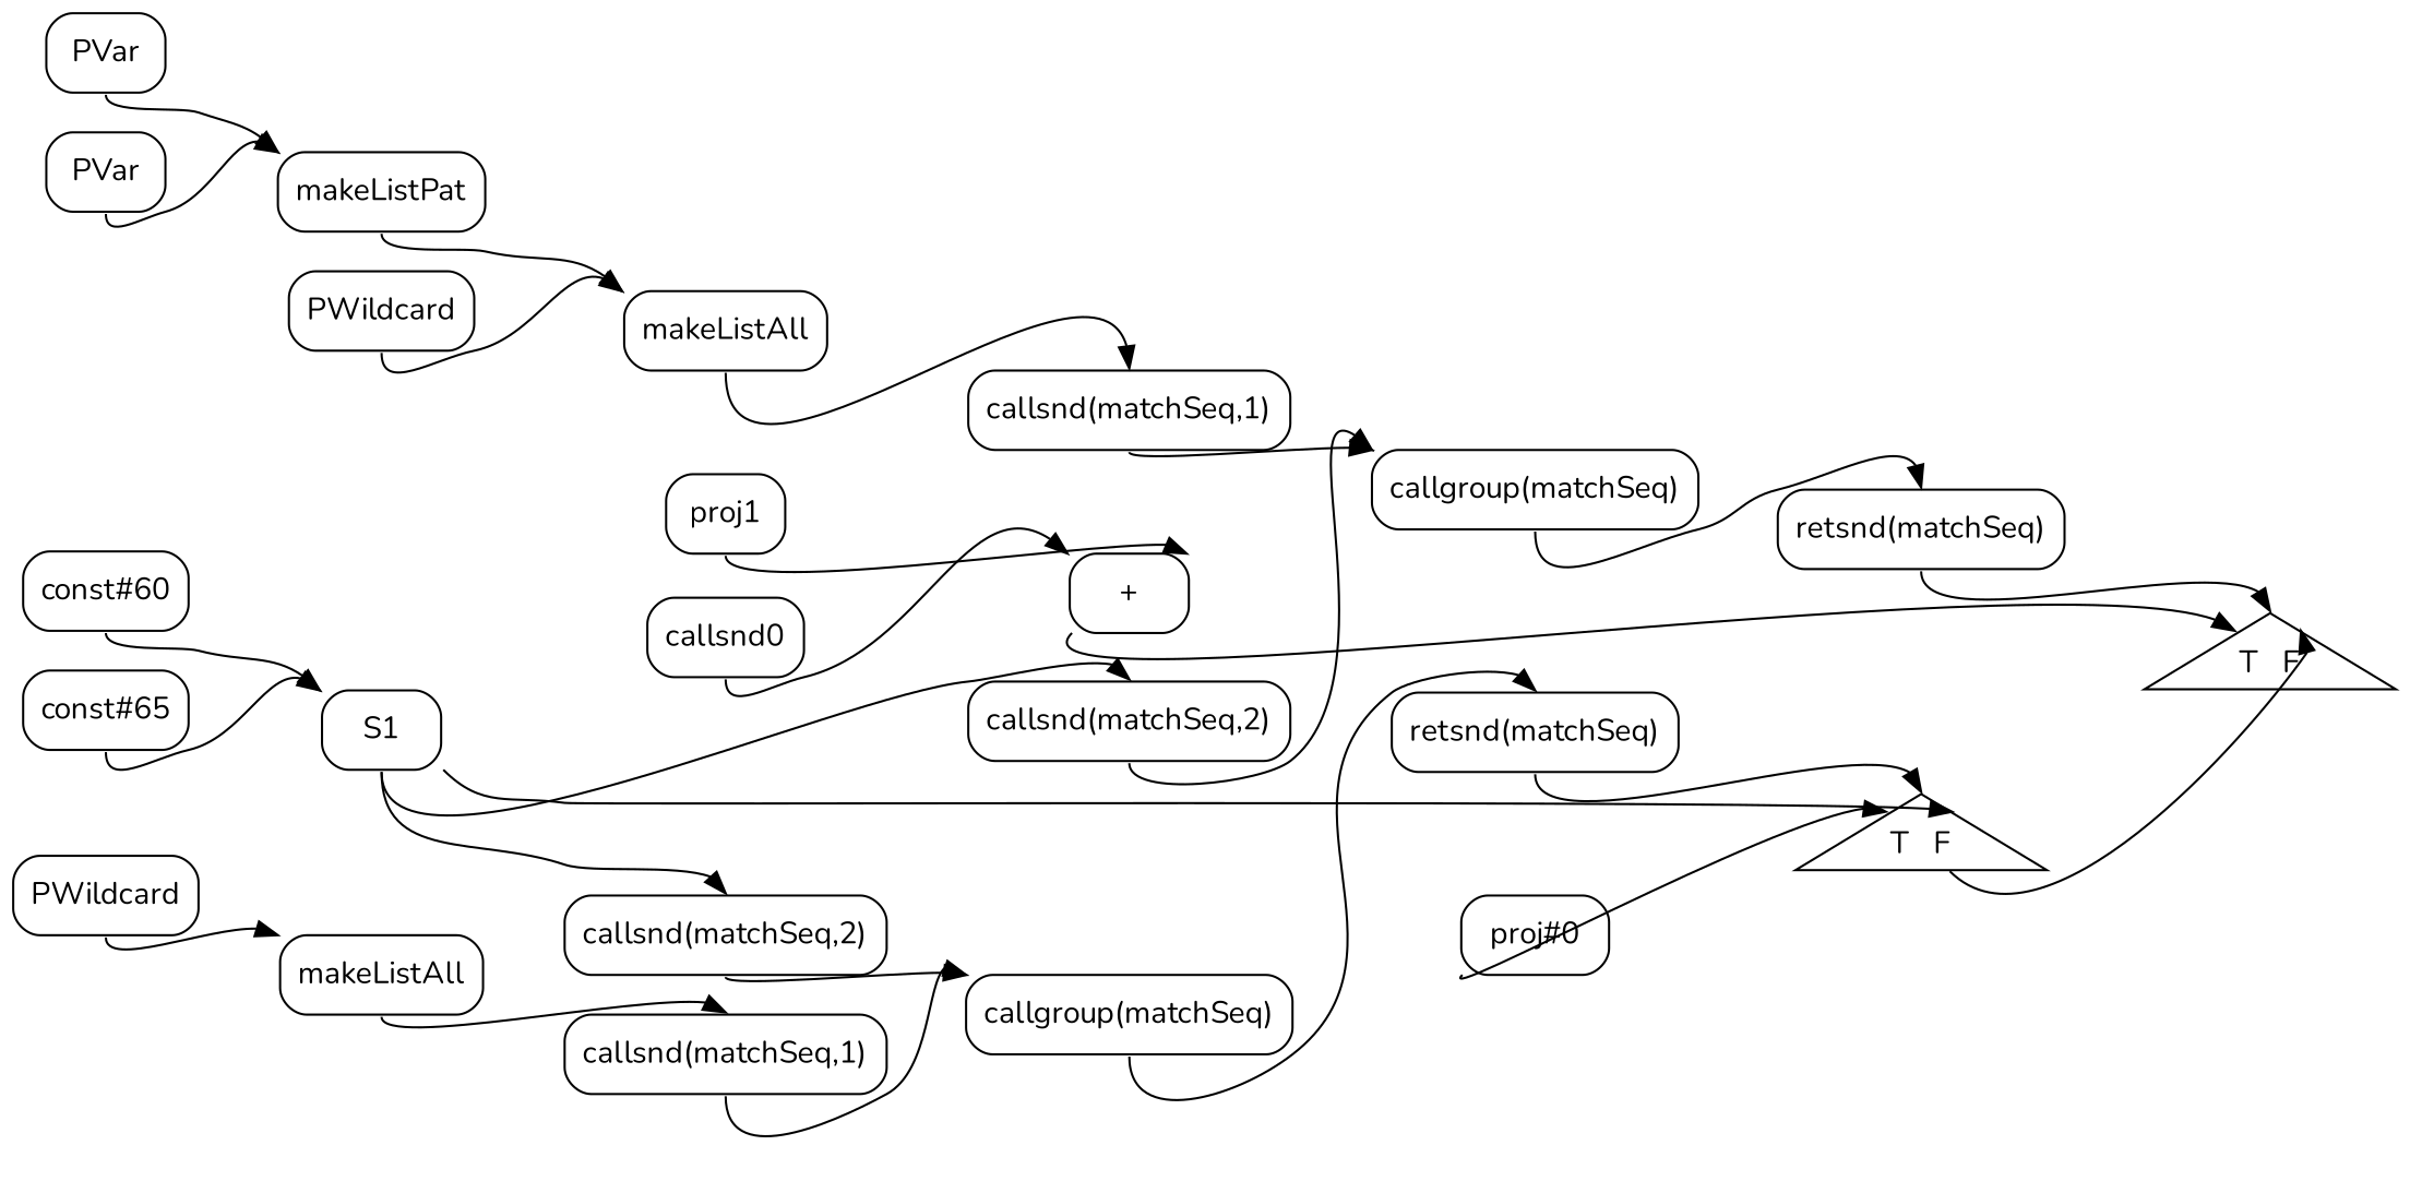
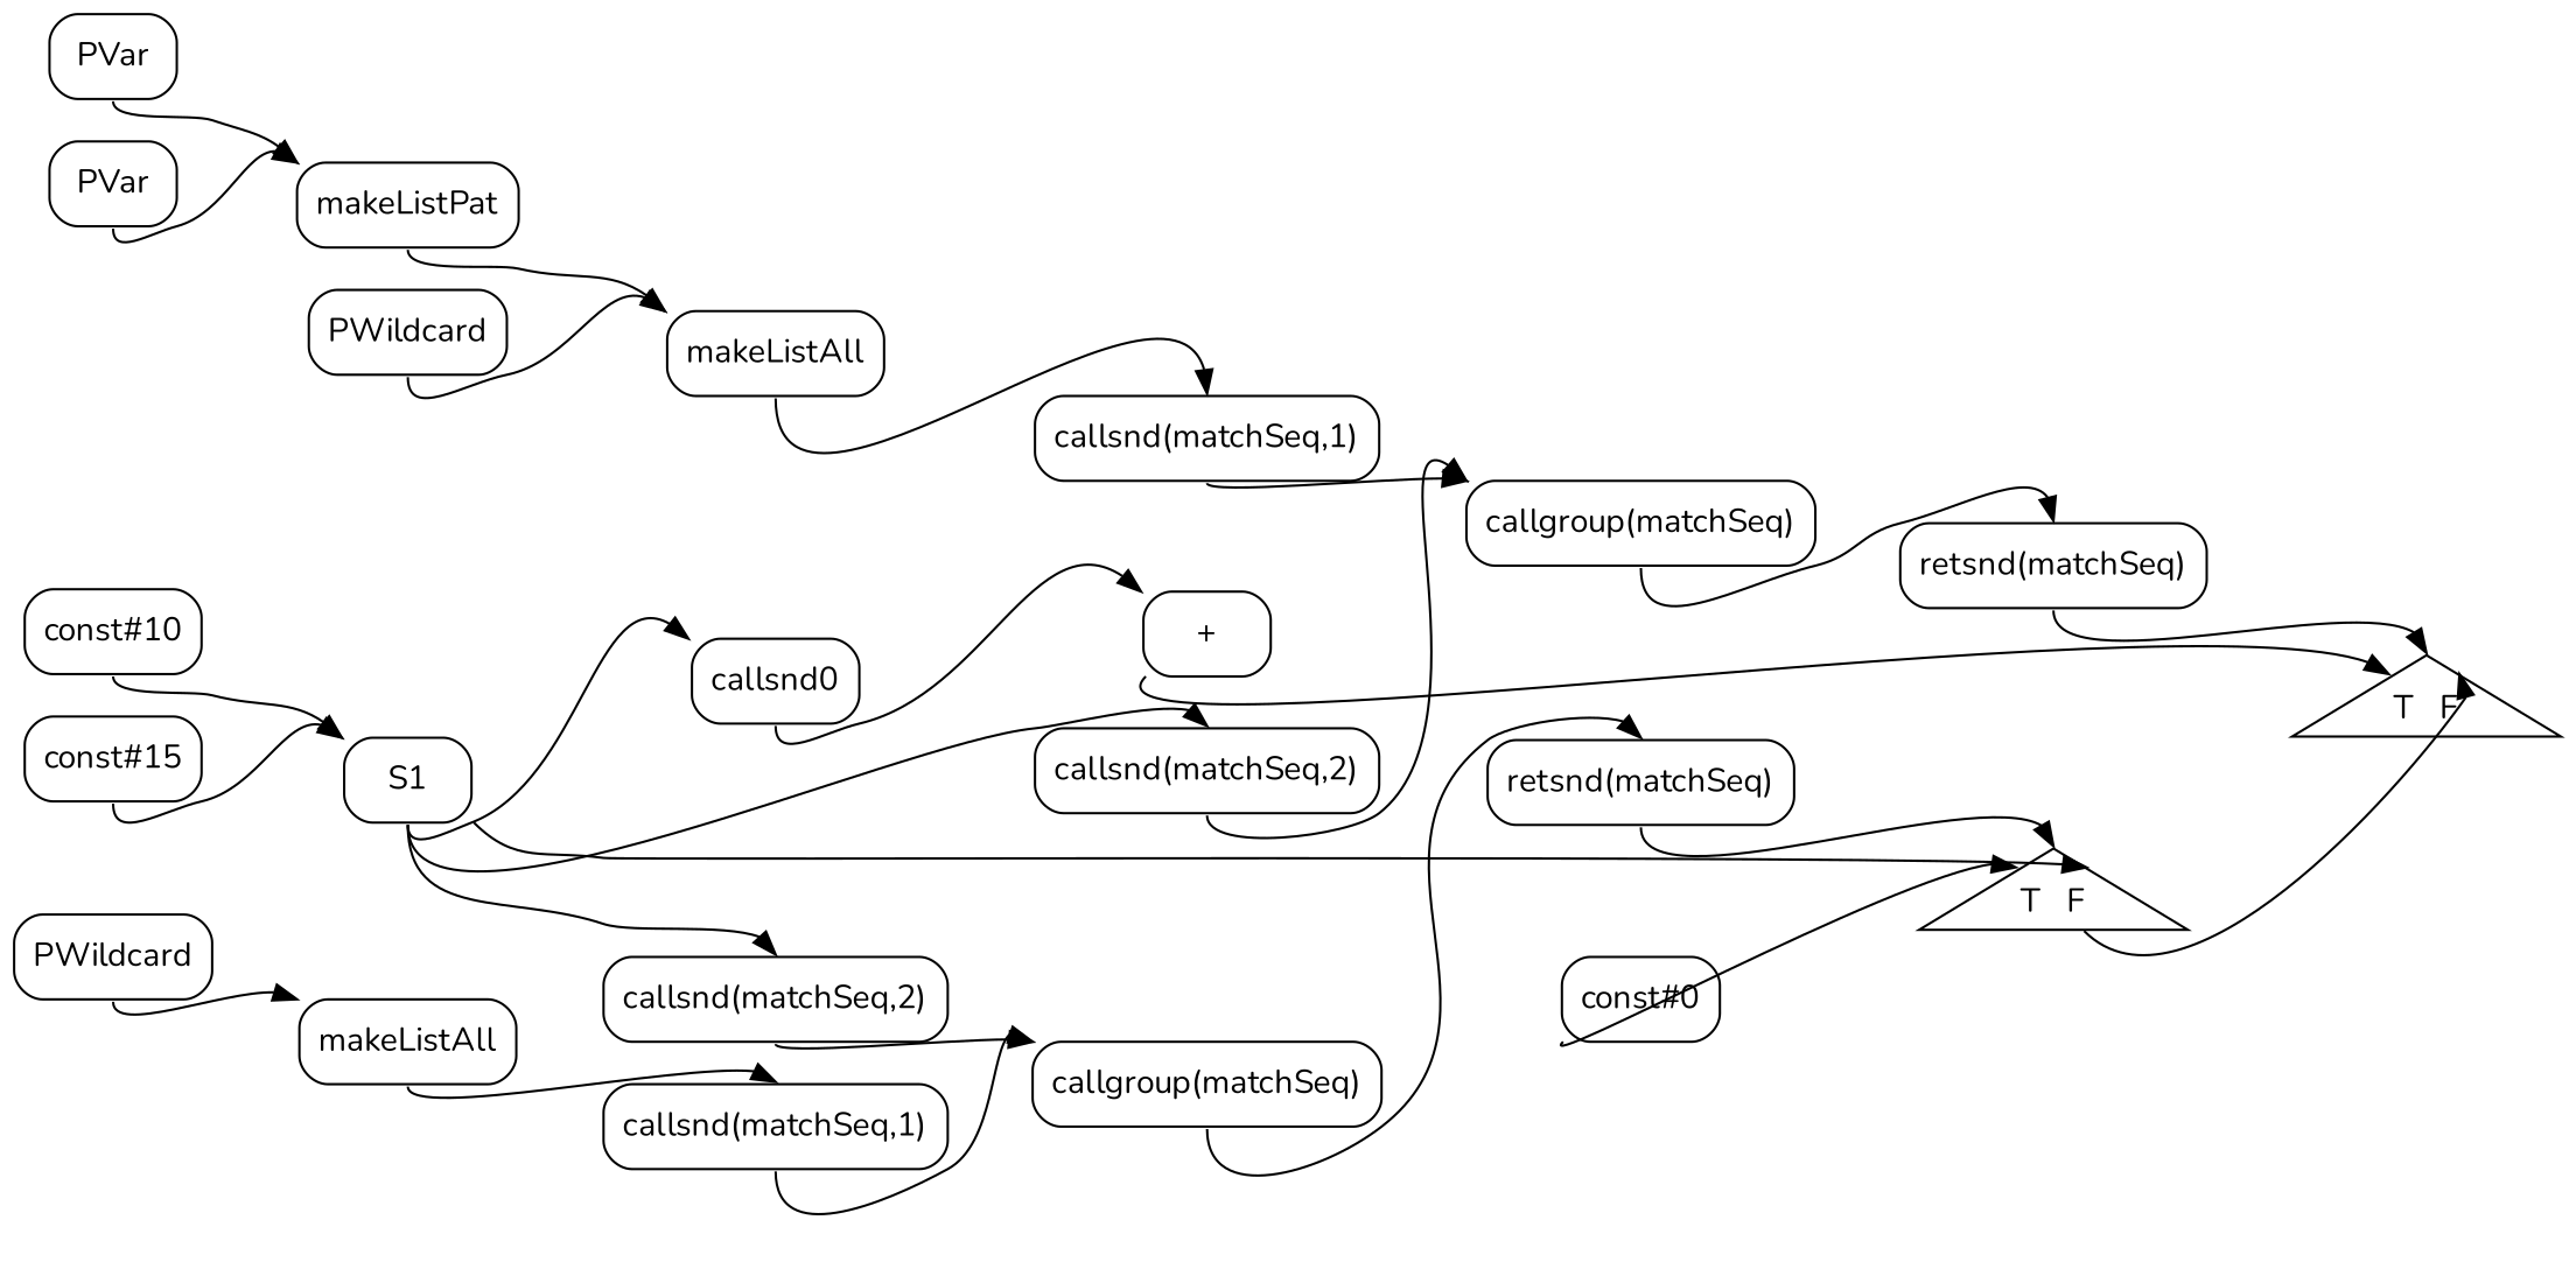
  digraph {
    fontname=Nunito
    rankdir=LR
    node [fontname=Nunito shape=box style=rounded]
    edge [fontname=Nunito headport=nw tailport=s]
-   n1 [label="const#60"]
+   n1 [label="const#10"]
    n2 [label=S1]
    n3 [label="callsnd(matchSeq,2)"]
    n4 [label=callsnd0]
    n5 [label="callsnd(matchSeq,2)"]
    n6 [label="T   F" shape=triangle style=solid]
-   n7 [label="const#65"]
+   n7 [label="const#15"]
    n8 [label="callgroup(matchSeq)"]
    n9 [label="+"]
-   n10 [label=proj1]
    n11 [label="callgroup(matchSeq)"]
    n12 [label="T   F" shape=triangle style=solid]
    n13 [label=PVar]
    n14 [label=makeListPat]
    n15 [label=makeListAll]
    n16 [label=PVar]
    n17 [label="callsnd(matchSeq,1)"]
    n18 [label=PWildcard]
    n19 [label="retsnd(matchSeq)"]
    n20 [label=PWildcard]
    n21 [label=makeListAll]
    n22 [label="callsnd(matchSeq,1)"]
    n23 [label="retsnd(matchSeq)"]
-   n24 [label="proj#0"]
+   n24 [label="const#0"]
    n1 -> n2
    n2 -> n3 [headport=n]
+   n2 -> n4
    n2 -> n5 [headport=n]
    n2 -> n6 [headport=ne tailport=se]
    n3 -> n8
    n4 -> n9
    n5 -> n11
    n6 -> n12 [headport=ne tailport=se]
    n7 -> n2
    n8 -> n19 [headport=n]
    n9 -> n12 [tailport=sw]
-   n10 -> n9 [headport=ne]
    n11 -> n23 [headport=n]
    n13 -> n14
    n14 -> n15
    n15 -> n17 [headport=n]
    n16 -> n14
    n17 -> n8
    n18 -> n15
    n19 -> n12 [headport=n]
    n20 -> n21
    n21 -> n22 [headport=n]
    n22 -> n11
    n23 -> n6 [headport=n]
    n24 -> n6 [tailport=sw]
  }
